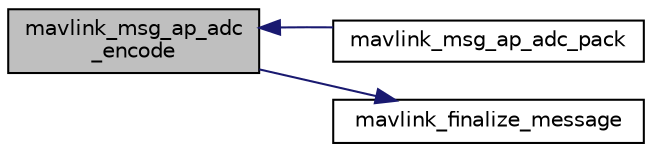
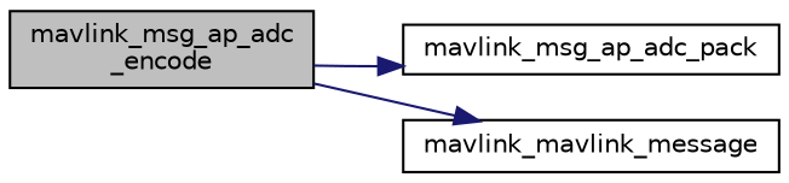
  digraph {
    rankdir=LR
    node [color=black fillcolor=white fontname=Helvetica fontsize=10 shape=record style=filled]
    edge [color=midnightblue fontname=Helvetica fontsize=10 labelfontname=Helvetica labelfontsize=10 style=solid]
    n1 [fillcolor=grey75 fontcolor=black height=0.2 label="mavlink_msg_ap_adc\l_encode" width=0.4]
    n2 [height=0.2 label=mavlink_msg_ap_adc_pack width=0.4]
-   n3 [height=0.2 label=mavlink_finalize_message width=0.4]
-   n2 -> n1
+   n3 [height=0.2 label=mavlink_mavlink_message width=0.4]
+   n1 -> n2
    n1 -> n3
  }
